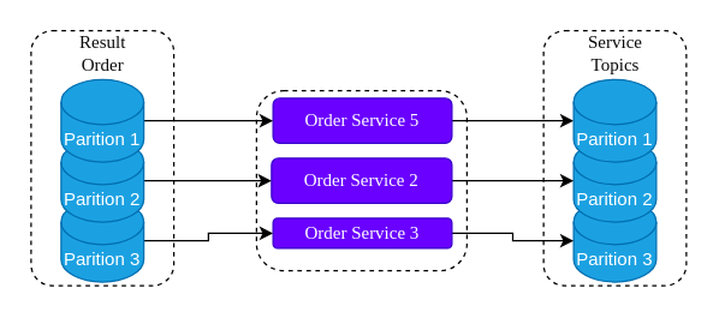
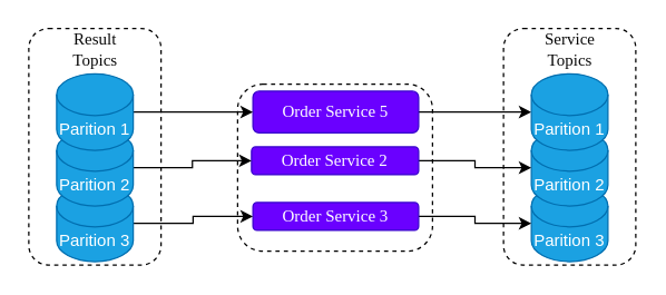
  <mxCell id="0" />
  <mxCell id="1" parent="0" />
  <mxCell id="2" value="Parition 3" style="shape=cylinder3;whiteSpace=wrap;html=1;boundedLbl=1;backgroundOutline=1;size=15;fillColor=#1ba1e2;strokeColor=#006EAF;fontColor=#ffffff;" vertex="1" parent="1"><mxGeometry x="381" y="132.5" width="55" height="55" as="geometry" /></mxCell>
  <mxCell id="3" value="" style="rounded=1;whiteSpace=wrap;html=1;fillColor=none;fontColor=#0A0A0A;dashed=1;" vertex="1" parent="1"><mxGeometry x="361" y="20" width="95" height="170" as="geometry" /></mxCell>
  <mxCell id="4" value="" style="rounded=1;whiteSpace=wrap;html=1;fontColor=#0A0A0A;dashed=1;fillColor=none;" vertex="1" parent="1"><mxGeometry x="170" y="60" width="140" height="120" as="geometry" /></mxCell>
  <mxCell id="5" value="Parition 2" style="shape=cylinder3;whiteSpace=wrap;html=1;boundedLbl=1;backgroundOutline=1;size=15;fillColor=#1ba1e2;strokeColor=#006EAF;fontColor=#ffffff;" vertex="1" parent="1"><mxGeometry x="381" y="92.5" width="55" height="55" as="geometry" /></mxCell>
  <mxCell id="6" style="edgeStyle=orthogonalEdgeStyle;rounded=0;orthogonalLoop=1;jettySize=auto;html=1;exitX=1;exitY=0.5;exitDx=0;exitDy=0;entryX=0;entryY=0.5;entryDx=0;entryDy=0;entryPerimeter=0;" edge="1" parent="1" source="7" target="2"><mxGeometry relative="1" as="geometry" /></mxCell>
  <mxCell id="7" value="&lt;font data-font-src=&quot;https://fonts.googleapis.com/css?family=Oswald&quot; face=&quot;Oswald&quot;&gt;Order Service 3&lt;/font&gt;" style="rounded=1;whiteSpace=wrap;html=1;fillColor=#6a00ff;strokeColor=#3700CC;fontColor=#ffffff;" vertex="1" parent="1"><mxGeometry x="181" y="145" width="119" height="20" as="geometry" /></mxCell>
  <mxCell id="8" style="edgeStyle=orthogonalEdgeStyle;rounded=0;orthogonalLoop=1;jettySize=auto;html=1;exitX=1;exitY=0.5;exitDx=0;exitDy=0;entryX=0;entryY=0.5;entryDx=0;entryDy=0;entryPerimeter=0;" edge="1" parent="1" source="9" target="5"><mxGeometry relative="1" as="geometry"><mxPoint x="370" y="120.345" as="targetPoint" /></mxGeometry></mxCell>
- <mxCell id="9" value="&lt;font data-font-src=&quot;https://fonts.googleapis.com/css?family=Oswald&quot; face=&quot;Oswald&quot;&gt;Order Service 2&lt;/font&gt;" style="rounded=1;whiteSpace=wrap;html=1;fillColor=#6a00ff;strokeColor=#3700CC;fontColor=#ffffff;" vertex="1" parent="1"><mxGeometry x="180" y="105" width="120" height="30" as="geometry" /></mxCell>
+ <mxCell id="9" value="&lt;font data-font-src=&quot;https://fonts.googleapis.com/css?family=Oswald&quot; face=&quot;Oswald&quot;&gt;Order Service 2&lt;/font&gt;" style="rounded=1;whiteSpace=wrap;html=1;fillColor=#6a00ff;strokeColor=#3700CC;fontColor=#ffffff;" vertex="1" parent="1"><mxGeometry x="180" y="105" width="120" height="20" as="geometry" /></mxCell>
  <mxCell id="10" style="edgeStyle=orthogonalEdgeStyle;rounded=0;orthogonalLoop=1;jettySize=auto;html=1;exitX=1;exitY=0.5;exitDx=0;exitDy=0;entryX=0;entryY=0.5;entryDx=0;entryDy=0;entryPerimeter=0;" edge="1" parent="1" source="11" target="12"><mxGeometry relative="1" as="geometry" /></mxCell>
  <mxCell id="11" value="&lt;font data-font-src=&quot;https://fonts.googleapis.com/css?family=Oswald&quot; face=&quot;Oswald&quot;&gt;Order Service 5&lt;/font&gt;" style="rounded=1;whiteSpace=wrap;html=1;fillColor=#6a00ff;strokeColor=#3700CC;fontColor=#ffffff;" vertex="1" parent="1"><mxGeometry x="181" y="65" width="119" height="30" as="geometry" /></mxCell>
  <mxCell id="12" value="Parition 1" style="shape=cylinder3;whiteSpace=wrap;html=1;boundedLbl=1;backgroundOutline=1;size=15;fillColor=#1ba1e2;strokeColor=#006EAF;fontColor=#ffffff;" vertex="1" parent="1"><mxGeometry x="381" y="52.5" width="55" height="55" as="geometry" /></mxCell>
  <mxCell id="13" value="&lt;span style=&quot;font-family: Oswald;&quot;&gt;Service Topics&lt;/span&gt;" style="text;html=1;strokeColor=none;fillColor=none;align=center;verticalAlign=middle;whiteSpace=wrap;rounded=0;fontColor=#0A0A0A;" vertex="1" parent="1"><mxGeometry x="374.75" y="20" width="67.5" height="30" as="geometry" /></mxCell>
  <mxCell id="14" style="edgeStyle=orthogonalEdgeStyle;rounded=0;orthogonalLoop=1;jettySize=auto;html=1;exitX=1;exitY=0.5;exitDx=0;exitDy=0;exitPerimeter=0;" edge="1" parent="1" source="15" target="7"><mxGeometry relative="1" as="geometry" /></mxCell>
  <mxCell id="15" value="Parition 3" style="shape=cylinder3;whiteSpace=wrap;html=1;boundedLbl=1;backgroundOutline=1;size=15;fillColor=#1ba1e2;strokeColor=#006EAF;fontColor=#ffffff;" vertex="1" parent="1"><mxGeometry x="40" y="132.5" width="55" height="55" as="geometry" /></mxCell>
  <mxCell id="16" value="" style="rounded=1;whiteSpace=wrap;html=1;fillColor=none;fontColor=#0A0A0A;dashed=1;" vertex="1" parent="1"><mxGeometry x="20" y="20" width="95" height="170" as="geometry" /></mxCell>
  <mxCell id="17" style="edgeStyle=orthogonalEdgeStyle;rounded=0;orthogonalLoop=1;jettySize=auto;html=1;exitX=1;exitY=0.5;exitDx=0;exitDy=0;exitPerimeter=0;entryX=0;entryY=0.5;entryDx=0;entryDy=0;" edge="1" parent="1" source="18" target="9"><mxGeometry relative="1" as="geometry" /></mxCell>
  <mxCell id="18" value="Parition 2" style="shape=cylinder3;whiteSpace=wrap;html=1;boundedLbl=1;backgroundOutline=1;size=15;fillColor=#1ba1e2;strokeColor=#006EAF;fontColor=#ffffff;" vertex="1" parent="1"><mxGeometry x="40" y="92.5" width="55" height="55" as="geometry" /></mxCell>
  <mxCell id="19" style="edgeStyle=orthogonalEdgeStyle;rounded=0;orthogonalLoop=1;jettySize=auto;html=1;exitX=1;exitY=0.5;exitDx=0;exitDy=0;exitPerimeter=0;entryX=0;entryY=0.5;entryDx=0;entryDy=0;" edge="1" parent="1" source="20" target="11"><mxGeometry relative="1" as="geometry" /></mxCell>
  <mxCell id="20" value="Parition 1" style="shape=cylinder3;whiteSpace=wrap;html=1;boundedLbl=1;backgroundOutline=1;size=15;fillColor=#1ba1e2;strokeColor=#006EAF;fontColor=#ffffff;" vertex="1" parent="1"><mxGeometry x="40" y="52.5" width="55" height="55" as="geometry" /></mxCell>
- <mxCell id="21" value="&lt;span style=&quot;font-family: Oswald;&quot;&gt;Result Order&lt;/span&gt;" style="text;html=1;strokeColor=none;fillColor=none;align=center;verticalAlign=middle;whiteSpace=wrap;rounded=0;fontColor=#0A0A0A;" vertex="1" parent="1"><mxGeometry x="37.5" y="20" width="60" height="30" as="geometry" /></mxCell>
+ <mxCell id="21" value="&lt;span style=&quot;font-family: Oswald;&quot;&gt;Result Topics&lt;/span&gt;" style="text;html=1;strokeColor=none;fillColor=none;align=center;verticalAlign=middle;whiteSpace=wrap;rounded=0;fontColor=#0A0A0A;" vertex="1" parent="1"><mxGeometry x="37.5" y="20" width="60" height="30" as="geometry" /></mxCell>
